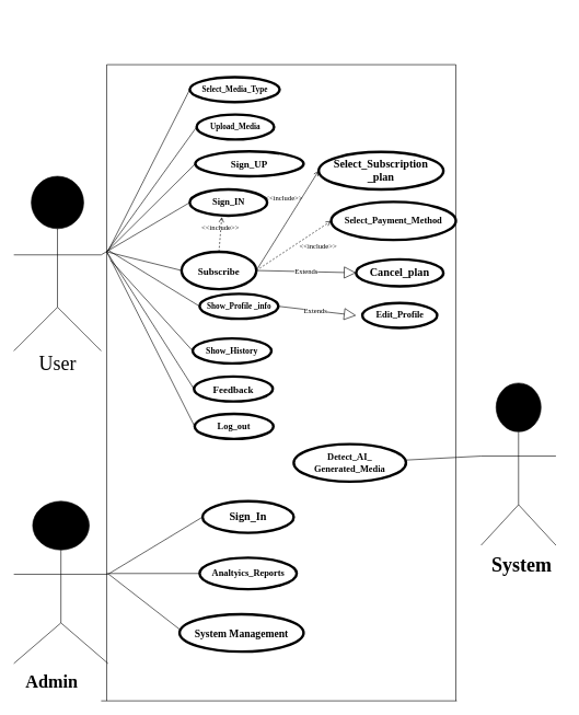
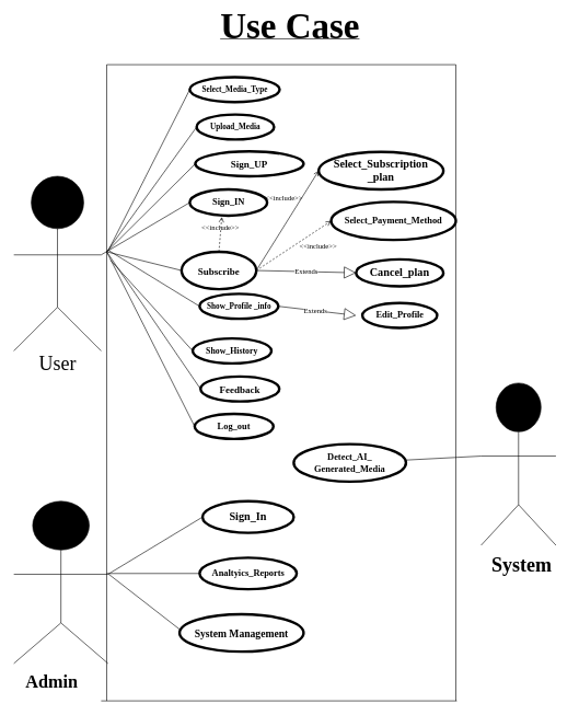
  <mxCell id="0" />
  <mxCell id="1" parent="0" />
  <mxCell id="2" value="" style="outlineConnect=0;whiteSpace=wrap;verticalLabelPosition=bottom;verticalAlign=top;align=center;shape=mxgraph.archimate3.actor;fillColor=#000000;" parent="1" vertex="1"><mxGeometry x="20.5" y="268" width="133" height="266" as="geometry" /></mxCell>
  <mxCell id="3" value="&lt;font style=&quot;line-height: 190% ; font-size: 30px&quot; face=&quot;Comic Sans MS&quot;&gt;User&lt;/font&gt;" style="text;html=1;align=center;verticalAlign=middle;resizable=0;points=[];autosize=1;" parent="1" vertex="1"><mxGeometry x="39.5" y="515" width="95" height="76" as="geometry" /></mxCell>
  <mxCell id="4" value="" style="endArrow=none;html=1;fontFamily=Comic Sans MS;exitX=0;exitY=0.5;exitDx=0;exitDy=0;" parent="1" source="9" edge="1"><mxGeometry width="50" height="50" relative="1" as="geometry"><mxPoint x="313" y="250.5" as="sourcePoint" /><mxPoint x="162" y="383" as="targetPoint" /></mxGeometry></mxCell>
  <mxCell id="5" value="" style="endArrow=none;html=1;fontFamily=Comic Sans MS;exitX=0;exitY=0.5;exitDx=0;exitDy=0;" parent="1" source="10" edge="1"><mxGeometry width="50" height="50" relative="1" as="geometry"><mxPoint x="298" y="317" as="sourcePoint" /><mxPoint x="162" y="383" as="targetPoint" /></mxGeometry></mxCell>
  <mxCell id="6" value="" style="endArrow=none;html=1;fontFamily=Comic Sans MS;entryX=1;entryY=0.45;entryDx=0;entryDy=0;exitX=0;exitY=0.5;exitDx=0;exitDy=0;entryPerimeter=0;" parent="1" source="11" target="2" edge="1"><mxGeometry width="50" height="50" relative="1" as="geometry"><mxPoint x="300" y="388.5" as="sourcePoint" /><mxPoint x="334" y="194" as="targetPoint" /></mxGeometry></mxCell>
+ <mxCell id="7" value="&lt;font size=&quot;1&quot;&gt;&lt;u&gt;&lt;b style=&quot;font-size: 55px&quot;&gt;Use Case&lt;/b&gt;&lt;/u&gt;&lt;/font&gt;" style="text;html=1;align=center;verticalAlign=middle;resizable=0;points=[];autosize=1;fontFamily=Comic Sans MS;" parent="1" vertex="1"><mxGeometry x="308" y="20" width="266" height="38" as="geometry" /></mxCell>
  <mxCell id="8" value="&lt;font size=&quot;1&quot;&gt;&lt;b style=&quot;font-size: 12px&quot;&gt;Select_Media_Type&lt;/b&gt;&lt;/font&gt;" style="ellipse;whiteSpace=wrap;html=1;strokeWidth=4;fontFamily=Comic Sans MS;" parent="1" vertex="1"><mxGeometry x="288.5" y="117" width="137" height="38" as="geometry" /></mxCell>
  <mxCell id="9" value="&lt;b&gt;Upload_Media&lt;/b&gt;" style="ellipse;whiteSpace=wrap;html=1;strokeWidth=4;fontFamily=Comic Sans MS;" parent="1" vertex="1"><mxGeometry x="299" y="174" width="118" height="38" as="geometry" /></mxCell>
  <mxCell id="10" value="&lt;b&gt;&lt;font style=&quot;font-size: 15px&quot;&gt;Sign_UP&lt;/font&gt;&lt;/b&gt;" style="ellipse;whiteSpace=wrap;html=1;strokeWidth=4;fontFamily=Comic Sans MS;" parent="1" vertex="1"><mxGeometry x="297" y="230" width="165" height="38" as="geometry" /></mxCell>
  <mxCell id="11" value="&lt;b&gt;&lt;font style=&quot;font-size: 14px&quot;&gt;Sign_IN&lt;/font&gt;&lt;/b&gt;" style="ellipse;whiteSpace=wrap;html=1;strokeWidth=4;fontFamily=Comic Sans MS;" parent="1" vertex="1"><mxGeometry x="288.5" y="288" width="118" height="40" as="geometry" /></mxCell>
  <mxCell id="12" value="&lt;b&gt;&lt;font style=&quot;font-size: 15px&quot;&gt;Subscribe&lt;/font&gt;&lt;/b&gt;" style="ellipse;whiteSpace=wrap;html=1;strokeWidth=4;fontFamily=Comic Sans MS;" parent="1" vertex="1"><mxGeometry x="276" y="383" width="114" height="57" as="geometry" /></mxCell>
  <mxCell id="13" value="&lt;b&gt;&lt;font style=&quot;font-size: 12px&quot;&gt;Show_Profile _info&lt;/font&gt;&lt;/b&gt;" style="ellipse;whiteSpace=wrap;html=1;strokeWidth=4;fontFamily=Comic Sans MS;" parent="1" vertex="1"><mxGeometry x="303.5" y="447" width="120" height="38" as="geometry" /></mxCell>
  <mxCell id="14" value="&lt;b&gt;&lt;font style=&quot;font-size: 13px&quot;&gt;Show_History&lt;/font&gt;&lt;/b&gt;" style="ellipse;whiteSpace=wrap;html=1;strokeWidth=4;fontFamily=Comic Sans MS;" parent="1" vertex="1"><mxGeometry x="293" y="515" width="120" height="38" as="geometry" /></mxCell>
- <mxCell id="15" value="&lt;b&gt;&lt;font style=&quot;font-size: 15px&quot;&gt;Feedback&lt;/font&gt;&lt;/b&gt;" style="ellipse;whiteSpace=wrap;html=1;strokeWidth=4;fontFamily=Comic Sans MS;" parent="1" vertex="1"><mxGeometry x="295" y="573" width="120" height="38" as="geometry" /></mxCell>
+ <mxCell id="15" value="&lt;b&gt;&lt;font style=&quot;font-size: 15px&quot;&gt;Feedback&lt;/font&gt;&lt;/b&gt;" style="ellipse;whiteSpace=wrap;html=1;strokeWidth=4;fontFamily=Comic Sans MS;" parent="1" vertex="1"><mxGeometry x="305" y="573" width="120" height="38" as="geometry" /></mxCell>
  <mxCell id="16" value="&lt;b&gt;&lt;font style=&quot;font-size: 14px&quot;&gt;Log_out&lt;/font&gt;&lt;/b&gt;" style="ellipse;whiteSpace=wrap;html=1;strokeWidth=4;fontFamily=Comic Sans MS;" parent="1" vertex="1"><mxGeometry x="296" y="630" width="120" height="38" as="geometry" /></mxCell>
  <mxCell id="17" value="Extends" style="endArrow=block;endSize=16;endFill=0;html=1;fontFamily=Comic Sans MS;exitX=1;exitY=0.5;exitDx=0;exitDy=0;" parent="1" source="13" edge="1"><mxGeometry x="-0.05" width="160" relative="1" as="geometry"><mxPoint x="447" y="440" as="sourcePoint" /><mxPoint x="542" y="480" as="targetPoint" /><mxPoint as="offset" /></mxGeometry></mxCell>
  <mxCell id="18" value="&lt;b&gt;&lt;font style=&quot;font-size: 14px&quot;&gt;Edit_Profile&lt;/font&gt;&lt;/b&gt;" style="ellipse;whiteSpace=wrap;html=1;strokeWidth=4;fontFamily=Comic Sans MS;" parent="1" vertex="1"><mxGeometry x="551.5" y="461" width="114" height="38" as="geometry" /></mxCell>
  <mxCell id="19" value="&lt;b style=&quot;font-size: 14px&quot;&gt;Detect_AI_&lt;br&gt;Generated_Media&lt;/b&gt;" style="ellipse;whiteSpace=wrap;html=1;strokeWidth=4;fontFamily=Comic Sans MS;" parent="1" vertex="1"><mxGeometry x="447" y="676" width="171" height="57" as="geometry" /></mxCell>
  <mxCell id="20" value="" style="outlineConnect=0;whiteSpace=wrap;verticalLabelPosition=bottom;verticalAlign=top;align=center;shape=mxgraph.archimate3.actor;fillColor=#000000;" parent="1" vertex="1"><mxGeometry x="20.5" y="763" width="143.5" height="247" as="geometry" /></mxCell>
  <mxCell id="21" value="&lt;b&gt;&lt;font style=&quot;font-size: 17px&quot;&gt;Sign_In&lt;/font&gt;&lt;/b&gt;" style="ellipse;whiteSpace=wrap;html=1;strokeWidth=4;fontFamily=Comic Sans MS;" parent="1" vertex="1"><mxGeometry x="308" y="763" width="139" height="48" as="geometry" /></mxCell>
  <mxCell id="22" value="&lt;b&gt;&lt;font style=&quot;font-size: 14px&quot;&gt;Analtyics_Reports&lt;/font&gt;&lt;/b&gt;" style="ellipse;whiteSpace=wrap;html=1;strokeWidth=4;fontFamily=Comic Sans MS;" parent="1" vertex="1"><mxGeometry x="303.5" y="849" width="148" height="48" as="geometry" /></mxCell>
  <mxCell id="23" value="&lt;b&gt;&lt;font style=&quot;font-size: 16px&quot;&gt;System Management&lt;/font&gt;&lt;/b&gt;" style="ellipse;whiteSpace=wrap;html=1;strokeWidth=4;fontFamily=Comic Sans MS;" parent="1" vertex="1"><mxGeometry x="273" y="935" width="189" height="57" as="geometry" /></mxCell>
  <mxCell id="24" value="" style="endArrow=none;html=1;fontFamily=Comic Sans MS;entryX=0;entryY=0.5;entryDx=0;entryDy=0;exitX=1;exitY=0.45;exitDx=0;exitDy=0;exitPerimeter=0;" parent="1" source="20" target="21" edge="1"><mxGeometry width="50" height="50" relative="1" as="geometry"><mxPoint x="162" y="874" as="sourcePoint" /><mxPoint x="212" y="763" as="targetPoint" /></mxGeometry></mxCell>
  <mxCell id="25" value="" style="endArrow=none;html=1;fontFamily=Comic Sans MS;entryX=0;entryY=0.5;entryDx=0;entryDy=0;" parent="1" target="22" edge="1"><mxGeometry width="50" height="50" relative="1" as="geometry"><mxPoint x="162" y="873" as="sourcePoint" /><mxPoint x="213.711" y="848.5" as="targetPoint" /></mxGeometry></mxCell>
  <mxCell id="26" value="" style="outlineConnect=0;whiteSpace=wrap;verticalLabelPosition=bottom;verticalAlign=top;align=center;shape=mxgraph.archimate3.actor;fillColor=#000000;" parent="1" vertex="1"><mxGeometry x="732.5" y="583" width="114" height="247" as="geometry" /></mxCell>
  <mxCell id="27" value="" style="endArrow=none;html=1;fontFamily=Comic Sans MS;entryX=0;entryY=0.45;entryDx=0;entryDy=0;entryPerimeter=0;" parent="1" source="19" target="26" edge="1"><mxGeometry width="50" height="50" relative="1" as="geometry"><mxPoint x="637" y="684" as="sourcePoint" /><mxPoint x="706" y="687" as="targetPoint" /></mxGeometry></mxCell>
  <mxCell id="28" value="&lt;font size=&quot;1&quot;&gt;&lt;b style=&quot;line-height: 170% ; font-size: 27px&quot;&gt;Admin&lt;/b&gt;&lt;/font&gt;" style="text;html=1;align=center;verticalAlign=middle;resizable=0;points=[];autosize=1;fontFamily=Comic Sans MS;" parent="1" vertex="1"><mxGeometry x="20.5" y="1010" width="114" height="57" as="geometry" /></mxCell>
  <mxCell id="29" value="&lt;font size=&quot;1&quot;&gt;&lt;b style=&quot;font-size: 30px&quot;&gt;System&lt;/b&gt;&lt;/font&gt;" style="text;html=1;align=center;verticalAlign=middle;resizable=0;points=[];autosize=1;fontFamily=Comic Sans MS;" parent="1" vertex="1"><mxGeometry x="727" y="840" width="133" height="38" as="geometry" /></mxCell>
  <mxCell id="30" value="" style="endArrow=none;html=1;fontFamily=Comic Sans MS;" parent="1" edge="1"><mxGeometry width="50" height="50" relative="1" as="geometry"><mxPoint x="162" y="98" as="sourcePoint" /><mxPoint x="694" y="98" as="targetPoint" /></mxGeometry></mxCell>
  <mxCell id="31" value="" style="endArrow=none;html=1;fontFamily=Comic Sans MS;" parent="1" edge="1"><mxGeometry width="50" height="50" relative="1" as="geometry"><mxPoint x="153.5" y="1067" as="sourcePoint" /><mxPoint x="695.5" y="1067" as="targetPoint" /></mxGeometry></mxCell>
  <mxCell id="32" value="" style="endArrow=none;html=1;fontFamily=Comic Sans MS;" parent="1" edge="1"><mxGeometry width="50" height="50" relative="1" as="geometry"><mxPoint x="694" y="1067" as="sourcePoint" /><mxPoint x="694" y="98" as="targetPoint" /></mxGeometry></mxCell>
  <mxCell id="33" value="" style="endArrow=none;html=1;fontFamily=Comic Sans MS;" parent="1" edge="1"><mxGeometry width="50" height="50" relative="1" as="geometry"><mxPoint x="162" y="1067" as="sourcePoint" /><mxPoint x="162" y="98" as="targetPoint" /></mxGeometry></mxCell>
  <mxCell id="34" value="" style="endArrow=none;html=1;fontFamily=Comic Sans MS;entryX=0;entryY=0.5;entryDx=0;entryDy=0;" parent="1" target="12" edge="1"><mxGeometry width="50" height="50" relative="1" as="geometry"><mxPoint x="162" y="383" as="sourcePoint" /><mxPoint x="269" y="421" as="targetPoint" /></mxGeometry></mxCell>
  <mxCell id="35" value="Extends" style="endArrow=block;endSize=16;endFill=0;html=1;fontFamily=Comic Sans MS;exitX=1;exitY=0.5;exitDx=0;exitDy=0;entryX=0;entryY=0.5;entryDx=0;entryDy=0;" parent="1" source="12" target="36" edge="1"><mxGeometry width="160" relative="1" as="geometry"><mxPoint x="504" y="383" as="sourcePoint" /><mxPoint x="542" y="373" as="targetPoint" /></mxGeometry></mxCell>
  <mxCell id="36" value="&lt;b&gt;&lt;font style=&quot;font-size: 17px&quot;&gt;Cancel_plan&lt;/font&gt;&lt;/b&gt;" style="ellipse;whiteSpace=wrap;html=1;strokeWidth=4;fontFamily=Comic Sans MS;" parent="1" vertex="1"><mxGeometry x="542" y="394.5" width="133" height="41" as="geometry" /></mxCell>
  <mxCell id="37" value="&amp;lt;&amp;lt;include&amp;gt;&amp;gt;" style="edgeStyle=none;html=1;endArrow=open;verticalAlign=bottom;dashed=0;labelBackgroundColor=none;fontFamily=Comic Sans MS;exitX=1;exitY=0.5;exitDx=0;exitDy=0;entryX=0;entryY=0.5;entryDx=0;entryDy=0;" parent="1" source="12" target="41" edge="1"><mxGeometry x="0.209" y="18" width="160" relative="1" as="geometry"><mxPoint x="485" y="250" as="sourcePoint" /><mxPoint x="485" y="191" as="targetPoint" /><mxPoint as="offset" /></mxGeometry></mxCell>
  <mxCell id="38" value="&amp;lt;&amp;lt;include&amp;gt;&amp;gt;" style="edgeStyle=none;html=1;endArrow=open;verticalAlign=bottom;dashed=1;labelBackgroundColor=none;fontFamily=Comic Sans MS;exitX=1;exitY=0.5;exitDx=0;exitDy=0;entryX=0;entryY=0.5;entryDx=0;entryDy=0;" parent="1" source="12" target="42" edge="1"><mxGeometry x="0.368" y="-29" width="160" relative="1" as="geometry"><mxPoint x="428" y="364" as="sourcePoint" /><mxPoint x="523" y="307" as="targetPoint" /><mxPoint as="offset" /></mxGeometry></mxCell>
  <mxCell id="39" value="" style="endArrow=none;html=1;fontFamily=Comic Sans MS;entryX=0;entryY=0.5;entryDx=0;entryDy=0;" parent="1" target="16" edge="1"><mxGeometry width="50" height="50" relative="1" as="geometry"><mxPoint x="162" y="383" as="sourcePoint" /><mxPoint x="288" y="611" as="targetPoint" /></mxGeometry></mxCell>
  <mxCell id="40" value="" style="endArrow=none;html=1;fontFamily=Comic Sans MS;entryX=0;entryY=0.5;entryDx=0;entryDy=0;" parent="1" target="15" edge="1"><mxGeometry width="50" height="50" relative="1" as="geometry"><mxPoint x="162" y="383" as="sourcePoint" /><mxPoint x="269" y="554" as="targetPoint" /></mxGeometry></mxCell>
  <mxCell id="41" value="&lt;b style=&quot;font-size: 17px&quot;&gt;Select_Subscription&lt;br&gt;_plan&lt;/b&gt;" style="ellipse;whiteSpace=wrap;html=1;strokeWidth=4;fontFamily=Comic Sans MS;" parent="1" vertex="1"><mxGeometry x="485" y="231" width="190" height="57" as="geometry" /></mxCell>
  <mxCell id="42" value="&lt;b&gt;&lt;font style=&quot;font-size: 14px&quot;&gt;Select_Payment_Method&lt;/font&gt;&lt;/b&gt;" style="ellipse;whiteSpace=wrap;html=1;strokeWidth=4;fontFamily=Comic Sans MS;" parent="1" vertex="1"><mxGeometry x="504" y="307" width="190" height="58" as="geometry" /></mxCell>
  <mxCell id="43" value="&amp;lt;&amp;lt;include&amp;gt;&amp;gt;" style="edgeStyle=none;html=1;endArrow=open;verticalAlign=bottom;dashed=1;labelBackgroundColor=none;fontFamily=Comic Sans MS;entryX=0.414;entryY=1.05;entryDx=0;entryDy=0;entryPerimeter=0;exitX=0.5;exitY=0;exitDx=0;exitDy=0;" parent="1" source="12" target="11" edge="1"><mxGeometry width="160" relative="1" as="geometry"><mxPoint x="314" y="383" as="sourcePoint" /><mxPoint x="436" y="364" as="targetPoint" /></mxGeometry></mxCell>
  <mxCell id="44" value="" style="endArrow=none;html=1;entryX=0;entryY=0.5;entryDx=0;entryDy=0;" edge="1" parent="1" target="13"><mxGeometry width="50" height="50" relative="1" as="geometry"><mxPoint x="165" y="381" as="sourcePoint" /><mxPoint x="247" y="473" as="targetPoint" /></mxGeometry></mxCell>
  <mxCell id="45" value="" style="endArrow=none;html=1;entryX=0;entryY=0.5;entryDx=0;entryDy=0;" edge="1" parent="1" target="8"><mxGeometry width="50" height="50" relative="1" as="geometry"><mxPoint x="164" y="382" as="sourcePoint" /><mxPoint x="303" y="132" as="targetPoint" /></mxGeometry></mxCell>
  <mxCell id="46" value="" style="endArrow=none;html=1;" edge="1" parent="1"><mxGeometry width="50" height="50" relative="1" as="geometry"><mxPoint x="273" y="958" as="sourcePoint" /><mxPoint x="165" y="874" as="targetPoint" /></mxGeometry></mxCell>
  <mxCell id="47" value="" style="endArrow=none;html=1;entryX=0;entryY=0.5;entryDx=0;entryDy=0;" edge="1" parent="1" target="14"><mxGeometry width="50" height="50" relative="1" as="geometry"><mxPoint x="168" y="396" as="sourcePoint" /><mxPoint x="285" y="527" as="targetPoint" /></mxGeometry></mxCell>
